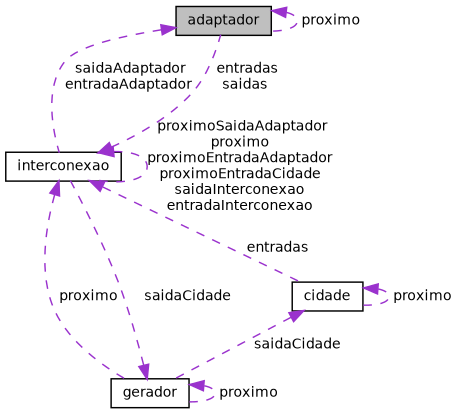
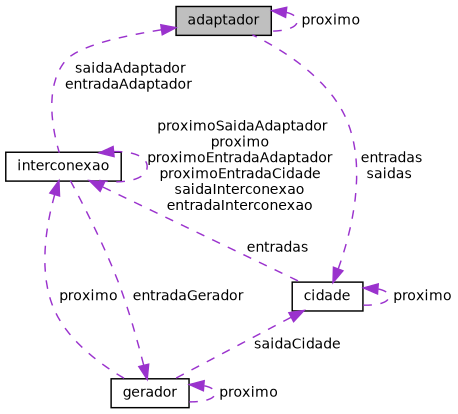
  digraph {
    node [color=black fillcolor=white fontname=Helvetica fontsize=10 shape=record style=filled]
    edge [color=darkorchid3 dir=back fontname=Helvetica fontsize=10 labelfontname=Helvetica labelfontsize=10 style=dashed]
    n1 [fillcolor=grey75 fontcolor=black height=0.2 label=adaptador width=0.4]
    n2 [height=0.2 label=interconexao width=0.4]
    n3 [height=0.2 label=cidade width=0.4]
    n4 [height=0.2 label=gerador width=0.4]
    n1 -> n1 [label=" proximo"]
    n1 -> n2 [label=" saidaAdaptador\nentradaAdaptador"]
-   n2 -> n1 [label=" entradas\nsaidas"]
+   n3 -> n1 [label=" entradas\nsaidas"]
    n2 -> n2 [label=" proximoSaidaAdaptador\nproximo\nproximoEntradaAdaptador\nproximoEntradaCidade\nsaidaInterconexao\nentradaInterconexao"]
    n2 -> n3 [label=" entradas"]
    n2 -> n4 [label=" proximo"]
    n3 -> n3 [label=" proximo"]
    n3 -> n4 [label=" saidaCidade"]
-   n4 -> n2 [label=" saidaCidade"]
+   n4 -> n2 [label=" entradaGerador"]
    n4 -> n4 [label=" proximo"]
  }
